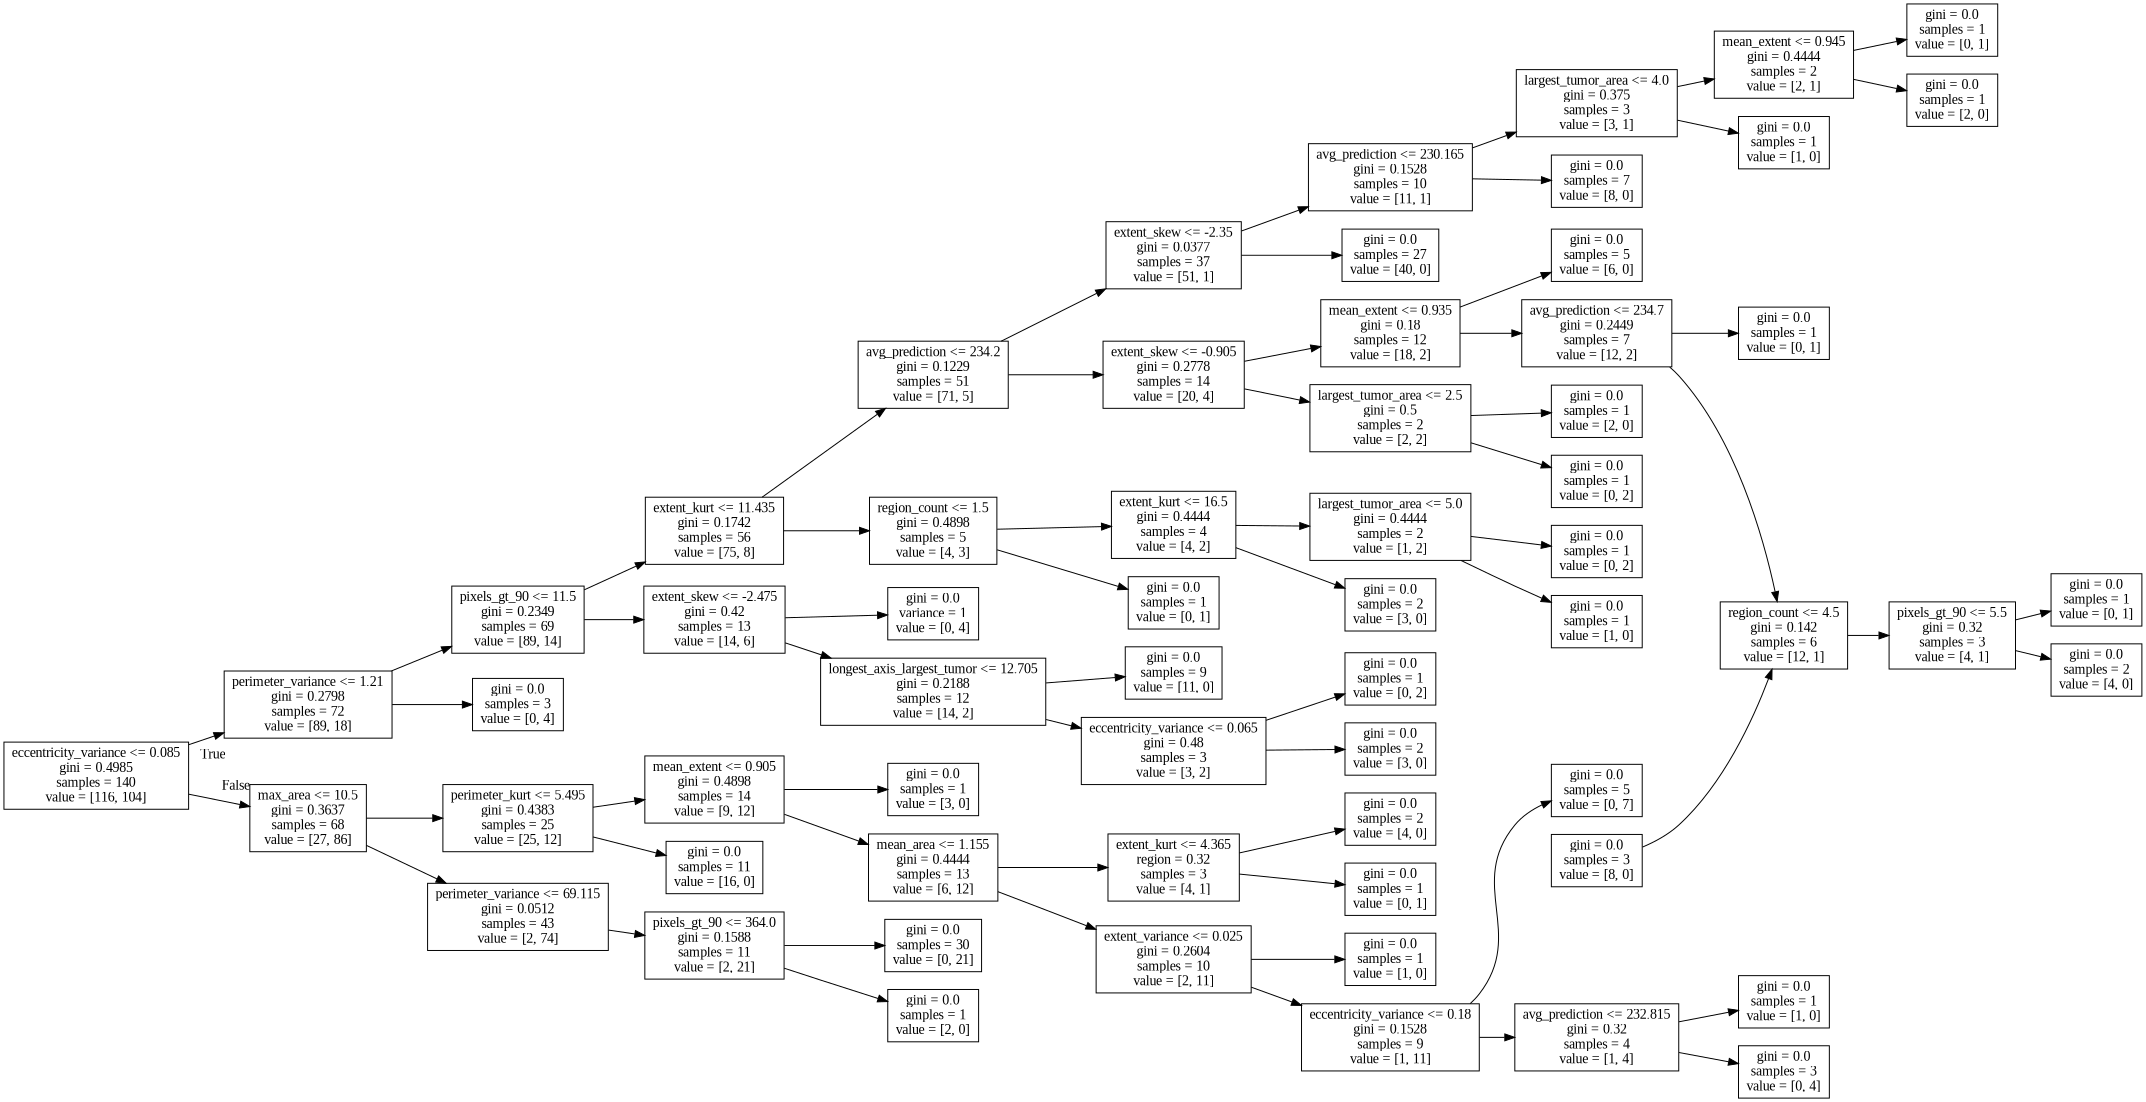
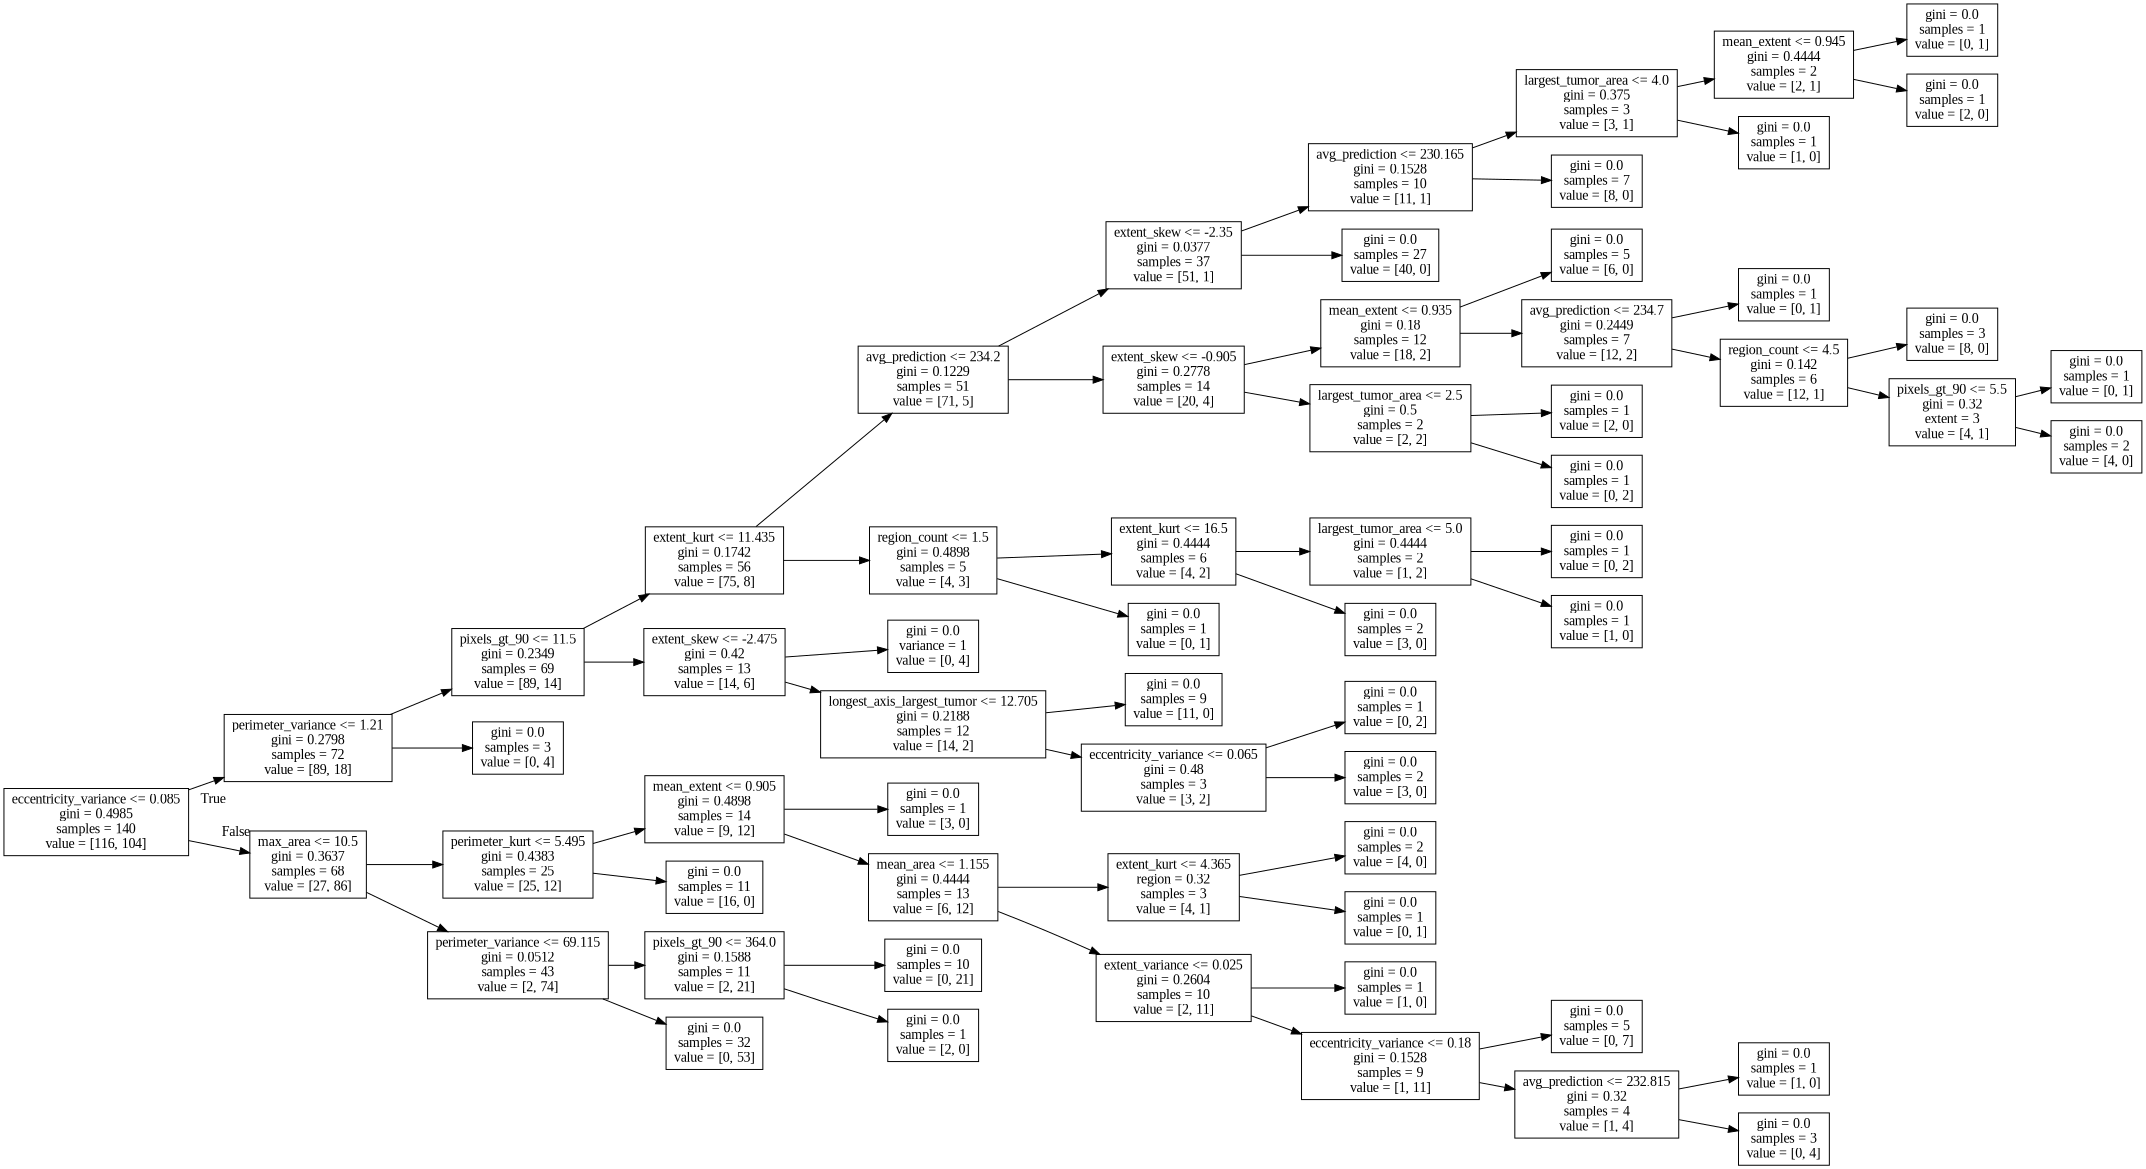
  digraph {
    fontname="Liberation Serif"
    rankdir=LR
    node [fontname="Liberation Serif" shape=box]
    edge [fontname="Liberation Serif"]
    n1 [label="eccentricity_variance <= 0.085\ngini = 0.4985\nsamples = 140\nvalue = [116, 104]"]
    n2 [label="perimeter_variance <= 1.21\ngini = 0.2798\nsamples = 72\nvalue = [89, 18]"]
    n3 [label="max_area <= 10.5\ngini = 0.3637\nsamples = 68\nvalue = [27, 86]"]
    n4 [label="pixels_gt_90 <= 11.5\ngini = 0.2349\nsamples = 69\nvalue = [89, 14]"]
    n5 [label="gini = 0.0\nsamples = 3\nvalue = [0, 4]"]
    n6 [label="perimeter_kurt <= 5.495\ngini = 0.4383\nsamples = 25\nvalue = [25, 12]"]
    n7 [label="perimeter_variance <= 69.115\ngini = 0.0512\nsamples = 43\nvalue = [2, 74]"]
    n8 [label="extent_kurt <= 11.435\ngini = 0.1742\nsamples = 56\nvalue = [75, 8]"]
    n9 [label="extent_skew <= -2.475\ngini = 0.42\nsamples = 13\nvalue = [14, 6]"]
    n10 [label="avg_prediction <= 234.2\ngini = 0.1229\nsamples = 51\nvalue = [71, 5]"]
    n11 [label="region_count <= 1.5\ngini = 0.4898\nsamples = 5\nvalue = [4, 3]"]
    n12 [label="gini = 0.0\nvariance = 1\nvalue = [0, 4]"]
    n13 [label="longest_axis_largest_tumor <= 12.705\ngini = 0.2188\nsamples = 12\nvalue = [14, 2]"]
    n14 [label="extent_skew <= -2.35\ngini = 0.0377\nsamples = 37\nvalue = [51, 1]"]
    n15 [label="extent_skew <= -0.905\ngini = 0.2778\nsamples = 14\nvalue = [20, 4]"]
-   n16 [label="extent_kurt <= 16.5\ngini = 0.4444\nsamples = 4\nvalue = [4, 2]"]
+   n16 [label="extent_kurt <= 16.5\ngini = 0.4444\nsamples = 6\nvalue = [4, 2]"]
    n17 [label="gini = 0.0\nsamples = 1\nvalue = [0, 1]"]
    n18 [label="avg_prediction <= 230.165\ngini = 0.1528\nsamples = 10\nvalue = [11, 1]"]
    n19 [label="gini = 0.0\nsamples = 27\nvalue = [40, 0]"]
    n20 [label="mean_extent <= 0.935\ngini = 0.18\nsamples = 12\nvalue = [18, 2]"]
    n21 [label="largest_tumor_area <= 2.5\ngini = 0.5\nsamples = 2\nvalue = [2, 2]"]
    n22 [label="largest_tumor_area <= 4.0\ngini = 0.375\nsamples = 3\nvalue = [3, 1]"]
    n23 [label="gini = 0.0\nsamples = 7\nvalue = [8, 0]"]
    n24 [label="mean_extent <= 0.945\ngini = 0.4444\nsamples = 2\nvalue = [2, 1]"]
    n25 [label="gini = 0.0\nsamples = 1\nvalue = [1, 0]"]
    n26 [label="gini = 0.0\nsamples = 1\nvalue = [0, 1]"]
    n27 [label="gini = 0.0\nsamples = 1\nvalue = [2, 0]"]
    n28 [label="gini = 0.0\nsamples = 5\nvalue = [6, 0]"]
    n29 [label="avg_prediction <= 234.7\ngini = 0.2449\nsamples = 7\nvalue = [12, 2]"]
    n30 [label="gini = 0.0\nsamples = 1\nvalue = [2, 0]"]
    n31 [label="gini = 0.0\nsamples = 1\nvalue = [0, 2]"]
    n32 [label="gini = 0.0\nsamples = 1\nvalue = [0, 1]"]
    n33 [label="region_count <= 4.5\ngini = 0.142\nsamples = 6\nvalue = [12, 1]"]
    n34 [label="gini = 0.0\nsamples = 3\nvalue = [8, 0]"]
-   n35 [label="pixels_gt_90 <= 5.5\ngini = 0.32\nsamples = 3\nvalue = [4, 1]"]
+   n35 [label="pixels_gt_90 <= 5.5\ngini = 0.32\nextent = 3\nvalue = [4, 1]"]
    n36 [label="gini = 0.0\nsamples = 1\nvalue = [0, 1]"]
    n37 [label="gini = 0.0\nsamples = 2\nvalue = [4, 0]"]
    n38 [label="largest_tumor_area <= 5.0\ngini = 0.4444\nsamples = 2\nvalue = [1, 2]"]
    n39 [label="gini = 0.0\nsamples = 2\nvalue = [3, 0]"]
    n40 [label="gini = 0.0\nsamples = 1\nvalue = [0, 2]"]
    n41 [label="gini = 0.0\nsamples = 1\nvalue = [1, 0]"]
    n42 [label="gini = 0.0\nsamples = 9\nvalue = [11, 0]"]
    n43 [label="eccentricity_variance <= 0.065\ngini = 0.48\nsamples = 3\nvalue = [3, 2]"]
    n44 [label="gini = 0.0\nsamples = 1\nvalue = [0, 2]"]
    n45 [label="gini = 0.0\nsamples = 2\nvalue = [3, 0]"]
    n46 [label="mean_extent <= 0.905\ngini = 0.4898\nsamples = 14\nvalue = [9, 12]"]
    n47 [label="gini = 0.0\nsamples = 11\nvalue = [16, 0]"]
    n48 [label="pixels_gt_90 <= 364.0\ngini = 0.1588\nsamples = 11\nvalue = [2, 21]"]
+   n49 [label="gini = 0.0\nsamples = 32\nvalue = [0, 53]"]
    n50 [label="gini = 0.0\nsamples = 1\nvalue = [3, 0]"]
    n51 [label="mean_area <= 1.155\ngini = 0.4444\nsamples = 13\nvalue = [6, 12]"]
    n52 [label="extent_kurt <= 4.365\nregion = 0.32\nsamples = 3\nvalue = [4, 1]"]
    n53 [label="extent_variance <= 0.025\ngini = 0.2604\nsamples = 10\nvalue = [2, 11]"]
    n54 [label="gini = 0.0\nsamples = 2\nvalue = [4, 0]"]
    n55 [label="gini = 0.0\nsamples = 1\nvalue = [0, 1]"]
    n56 [label="gini = 0.0\nsamples = 1\nvalue = [1, 0]"]
    n57 [label="eccentricity_variance <= 0.18\ngini = 0.1528\nsamples = 9\nvalue = [1, 11]"]
    n58 [label="gini = 0.0\nsamples = 5\nvalue = [0, 7]"]
    n59 [label="avg_prediction <= 232.815\ngini = 0.32\nsamples = 4\nvalue = [1, 4]"]
    n60 [label="gini = 0.0\nsamples = 1\nvalue = [1, 0]"]
    n61 [label="gini = 0.0\nsamples = 3\nvalue = [0, 4]"]
-   n62 [label="gini = 0.0\nsamples = 30\nvalue = [0, 21]"]
+   n62 [label="gini = 0.0\nsamples = 10\nvalue = [0, 21]"]
    n63 [label="gini = 0.0\nsamples = 1\nvalue = [2, 0]"]
    n1 -> n2 [headlabel=True labelangle=45 labeldistance=2.5]
    n1 -> n3 [headlabel=False labelangle=-45 labeldistance=2.5]
    n2 -> n4
    n2 -> n5
    n3 -> n6
    n3 -> n7
    n4 -> n8
    n4 -> n9
    n6 -> n46
    n6 -> n47
    n7 -> n48
+   n7 -> n49
    n8 -> n10
    n8 -> n11
    n9 -> n12
    n9 -> n13
    n10 -> n14
    n10 -> n15
    n11 -> n16
    n11 -> n17
    n13 -> n42
    n13 -> n43
    n14 -> n18
    n14 -> n19
    n15 -> n20
    n15 -> n21
    n16 -> n38
    n16 -> n39
    n18 -> n22
    n18 -> n23
    n20 -> n28
    n20 -> n29
    n21 -> n30
    n21 -> n31
    n22 -> n24
    n22 -> n25
    n24 -> n26
    n24 -> n27
    n29 -> n32
    n29 -> n33
-   n34 -> n33
+   n33 -> n34
    n33 -> n35
    n35 -> n36
    n35 -> n37
    n38 -> n40
    n38 -> n41
    n43 -> n44
    n43 -> n45
    n46 -> n50
    n46 -> n51
    n48 -> n62
    n48 -> n63
    n51 -> n52
    n51 -> n53
    n52 -> n54
    n52 -> n55
    n53 -> n56
    n53 -> n57
    n57 -> n58
    n57 -> n59
    n59 -> n60
    n59 -> n61
  }
